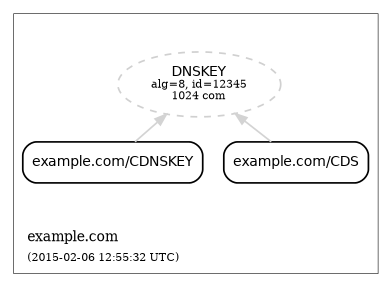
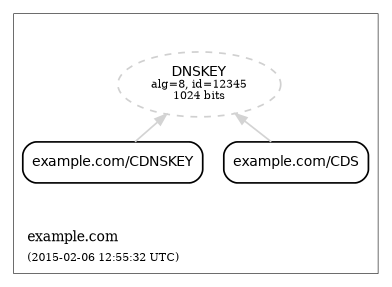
  digraph {
    compound=true
    rankdir=BT
    ranksep=0.3
    node [penwidth=1.5 shape=point style=invis fillcolor="#ffffff"]
    edge [penwidth=1.5 style=invis]
    "cluster_example.com_top" [fillcolor=""]
    "cluster_example.com_bottom" [fillcolor=""]
-   n3 [color="#d0d0d0" label=<<FONT POINT-SIZE="12" FACE="Helvetica">DNSKEY</FONT><BR/><FONT POINT-SIZE="10">alg=8, id=12345<BR/>1024 com</FONT>> shape=ellipse style="filled,dashed"]
+   n3 [color="#d0d0d0" label=<<FONT POINT-SIZE="12" FACE="Helvetica">DNSKEY</FONT><BR/><FONT POINT-SIZE="10">alg=8, id=12345<BR/>1024 bits</FONT>> shape=ellipse style="filled,dashed"]
    n4 [color="#000000" label=<<FONT POINT-SIZE="12" FACE="Helvetica">example.com/CDNSKEY</FONT>> shape=rectangle style="rounded,filled"]
    n5 [color="#000000" label=<<FONT POINT-SIZE="12" FACE="Helvetica">example.com/CDS</FONT>> shape=rectangle style="rounded,filled"]
    subgraph cluster_1 {
      label=<<TABLE BORDER="0"><TR><TD ALIGN="LEFT"><FONT POINT-SIZE="12">example.com</FONT></TD></TR><TR><TD ALIGN="LEFT"><FONT POINT-SIZE="10">(2015-02-06 12:55:32 UTC)</FONT></TD></TR></TABLE>>
      labeljust=l
      penwidth=0.5
      "cluster_example.com_top"
      "cluster_example.com_bottom"
      n3
      n4
      n5
    }
    "cluster_example.com_bottom" -> n4
    "cluster_example.com_bottom" -> n5
    n3 -> "cluster_example.com_top"
    n4 -> n3 [color=lightgray style=solid]
    n5 -> n3 [color=lightgray style=solid]
  }
